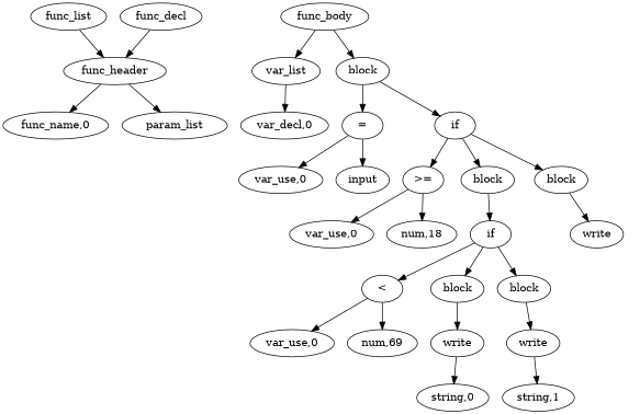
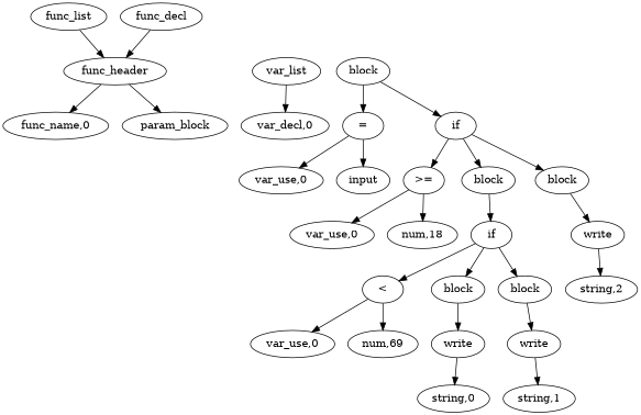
  digraph {
    ordering=out
    n1 [label=func_list]
    n2 [label=func_header]
    n3 [label=func_decl]
    n4 [label="func_name,0"]
-   n5 [label=param_list]
-   n6 [label=func_body]
+   n5 [label=param_block]
    n7 [label=var_list]
    n8 [label=block]
    n9 [label="var_decl,0"]
    n10 [label="="]
    n11 [label=if]
    n12 [label="var_use,0"]
    n13 [label=input]
    n14 [label=">="]
    n15 [label=block]
    n16 [label=block]
    n17 [label="var_use,0"]
    n18 [label="num,18"]
    n19 [label=if]
    n20 [label=write]
    n21 [label="<"]
    n22 [label=block]
    n23 [label=block]
    n24 [label="var_use,0"]
    n25 [label="num,69"]
    n26 [label=write]
    n27 [label=write]
    n28 [label="string,0"]
    n29 [label="string,1"]
+   n30 [label="string,2"]
    n1 -> n2
    n2 -> n4
    n2 -> n5
    n3 -> n2
-   n6 -> n7
-   n6 -> n8
    n7 -> n9
    n8 -> n10
    n8 -> n11
    n10 -> n12
    n10 -> n13
    n11 -> n14
    n11 -> n15
    n11 -> n16
    n14 -> n17
    n14 -> n18
    n15 -> n19
    n16 -> n20
    n19 -> n21
    n19 -> n22
    n19 -> n23
+   n20 -> n30
    n21 -> n24
    n21 -> n25
    n22 -> n26
    n23 -> n27
    n26 -> n28
    n27 -> n29
  }
